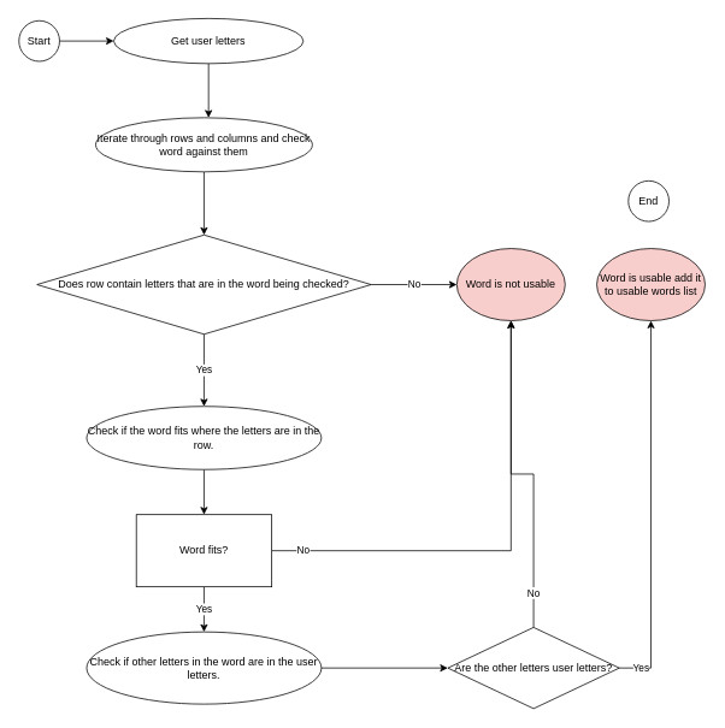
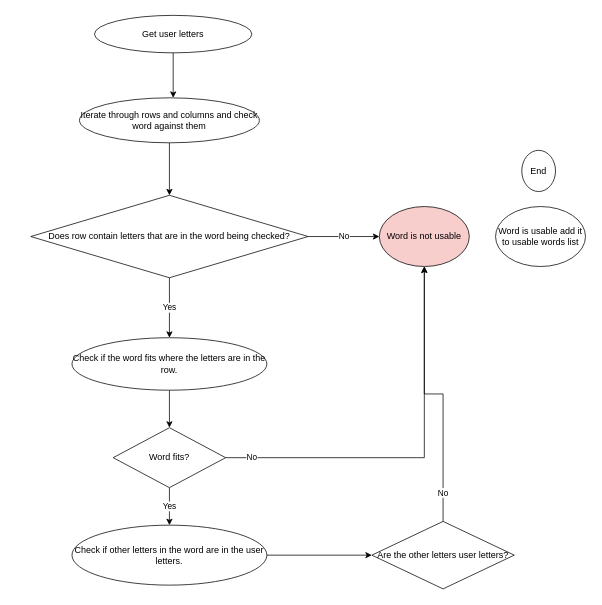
  <mxCell id="0" />
  <mxCell id="1" parent="0" />
  <mxCell id="2" value="Get user letters" style="ellipse;whiteSpace=wrap;html=1;" vertex="1" parent="1"><mxGeometry x="125" y="20" width="210" height="50" as="geometry" /></mxCell>
  <mxCell id="3" value="" style="endArrow=classic;html=1;rounded=0;exitX=0.5;exitY=1;exitDx=0;exitDy=0;" edge="1" parent="1" source="2"><mxGeometry width="50" height="50" relative="1" as="geometry"><mxPoint x="465" y="320" as="sourcePoint" /><mxPoint x="230" y="130" as="targetPoint" /></mxGeometry></mxCell>
  <mxCell id="4" style="edgeStyle=orthogonalEdgeStyle;rounded=0;orthogonalLoop=1;jettySize=auto;html=1;exitX=0.5;exitY=1;exitDx=0;exitDy=0;entryX=0.5;entryY=0;entryDx=0;entryDy=0;" edge="1" parent="1" source="5" target="6"><mxGeometry relative="1" as="geometry"><mxPoint x="230" y="230" as="targetPoint" /></mxGeometry></mxCell>
  <mxCell id="5" value="Iterate through rows and columns and check word against them" style="ellipse;whiteSpace=wrap;html=1;" vertex="1" parent="1"><mxGeometry x="105" y="130" width="240" height="60" as="geometry" /></mxCell>
  <mxCell id="6" value="Does row contain letters that are in the word being checked?&lt;br&gt;" style="rhombus;whiteSpace=wrap;html=1;" vertex="1" parent="1"><mxGeometry x="40" y="260" width="370" height="110" as="geometry" /></mxCell>
  <mxCell id="7" value="No" style="endArrow=classic;html=1;rounded=0;exitX=1;exitY=0.5;exitDx=0;exitDy=0;" edge="1" parent="1" source="6"><mxGeometry width="50" height="50" relative="1" as="geometry"><mxPoint x="465" y="320" as="sourcePoint" /><mxPoint x="505" y="315" as="targetPoint" /></mxGeometry></mxCell>
  <mxCell id="8" value="Word is not usable" style="ellipse;whiteSpace=wrap;html=1;fillColor=#f8cecc;" vertex="1" parent="1"><mxGeometry x="505" y="275" width="120" height="80" as="geometry" /></mxCell>
  <mxCell id="9" value="Yes&lt;br&gt;" style="endArrow=classic;html=1;rounded=0;exitX=0.5;exitY=1;exitDx=0;exitDy=0;" edge="1" parent="1" source="6"><mxGeometry width="50" height="50" relative="1" as="geometry"><mxPoint x="255" y="440" as="sourcePoint" /><mxPoint x="225" y="450" as="targetPoint" /></mxGeometry></mxCell>
  <mxCell id="10" style="edgeStyle=orthogonalEdgeStyle;rounded=0;orthogonalLoop=1;jettySize=auto;html=1;exitX=0.5;exitY=1;exitDx=0;exitDy=0;" edge="1" parent="1" source="11" target="14"><mxGeometry relative="1" as="geometry" /></mxCell>
  <mxCell id="11" value="Check if the word fits where the letters are in the row." style="ellipse;whiteSpace=wrap;html=1;" vertex="1" parent="1"><mxGeometry x="95" y="450" width="260" height="70" as="geometry" /></mxCell>
  <mxCell id="12" value="No" style="edgeStyle=orthogonalEdgeStyle;rounded=0;orthogonalLoop=1;jettySize=auto;html=1;exitX=1;exitY=0.5;exitDx=0;exitDy=0;entryX=0.5;entryY=1;entryDx=0;entryDy=0;" edge="1" parent="1" source="14" target="8"><mxGeometry x="-0.865" relative="1" as="geometry"><mxPoint as="offset" /></mxGeometry></mxCell>
  <mxCell id="13" value="Yes&lt;br&gt;" style="edgeStyle=orthogonalEdgeStyle;rounded=0;orthogonalLoop=1;jettySize=auto;html=1;exitX=0.5;exitY=1;exitDx=0;exitDy=0;entryX=0.5;entryY=0;entryDx=0;entryDy=0;" edge="1" parent="1" source="14" target="16"><mxGeometry relative="1" as="geometry" /></mxCell>
- <mxCell id="14" value="Word fits?" style="whiteSpace=wrap;html=1;rounded=0;" vertex="1" parent="1"><mxGeometry x="150" y="570" width="150" height="80" as="geometry" /></mxCell>
+ <mxCell id="14" value="Word fits?" style="rhombus;whiteSpace=wrap;html=1;" vertex="1" parent="1"><mxGeometry x="150" y="570" width="150" height="80" as="geometry" /></mxCell>
  <mxCell id="15" style="edgeStyle=orthogonalEdgeStyle;rounded=0;orthogonalLoop=1;jettySize=auto;html=1;exitX=1;exitY=0.5;exitDx=0;exitDy=0;entryX=0;entryY=0.5;entryDx=0;entryDy=0;" edge="1" parent="1" source="16" target="19"><mxGeometry relative="1" as="geometry" /></mxCell>
  <mxCell id="16" value="Check if other letters in the word are in the user letters." style="ellipse;whiteSpace=wrap;html=1;" vertex="1" parent="1"><mxGeometry x="95" y="700" width="260" height="80" as="geometry" /></mxCell>
  <mxCell id="17" value="No" style="edgeStyle=orthogonalEdgeStyle;rounded=0;orthogonalLoop=1;jettySize=auto;html=1;exitX=0.5;exitY=0;exitDx=0;exitDy=0;entryX=0.5;entryY=1;entryDx=0;entryDy=0;" edge="1" parent="1" source="19" target="8"><mxGeometry x="-0.794" relative="1" as="geometry"><mxPoint as="offset" /></mxGeometry></mxCell>
- <mxCell id="18" value="Yes&lt;br&gt;" style="edgeStyle=orthogonalEdgeStyle;rounded=0;orthogonalLoop=1;jettySize=auto;html=1;exitX=1;exitY=0.5;exitDx=0;exitDy=0;entryX=0.5;entryY=1;entryDx=0;entryDy=0;" edge="1" parent="1" source="19" target="20"><mxGeometry x="-0.888" relative="1" as="geometry"><mxPoint as="offset" /></mxGeometry></mxCell>
  <mxCell id="19" value="Are the other letters user letters?" style="rhombus;whiteSpace=wrap;html=1;" vertex="1" parent="1"><mxGeometry x="495" y="695" width="190" height="90" as="geometry" /></mxCell>
- <mxCell id="20" value="Word is usable add it to usable words list" style="ellipse;whiteSpace=wrap;html=1;fillColor=#f8cecc;" vertex="1" parent="1"><mxGeometry x="660" y="275" width="120" height="80" as="geometry" /></mxCell>
- <mxCell id="21" style="edgeStyle=orthogonalEdgeStyle;rounded=0;orthogonalLoop=1;jettySize=auto;html=1;exitX=1;exitY=0.5;exitDx=0;exitDy=0;entryX=0;entryY=0.5;entryDx=0;entryDy=0;" edge="1" parent="1" source="22" target="2"><mxGeometry relative="1" as="geometry" /></mxCell>
- <mxCell id="22" value="Start" style="ellipse;whiteSpace=wrap;html=1;aspect=fixed;" vertex="1" parent="1"><mxGeometry x="20" y="22.5" width="45" height="45" as="geometry" /></mxCell>
- <mxCell id="23" value="End" style="ellipse;whiteSpace=wrap;html=1;aspect=fixed;" vertex="1" parent="1"><mxGeometry x="695" y="200" width="45" height="45" as="geometry" /></mxCell>
+ <mxCell id="20" value="Word is usable add it to usable words list" style="ellipse;whiteSpace=wrap;html=1;" vertex="1" parent="1"><mxGeometry x="660" y="275" width="120" height="80" as="geometry" /></mxCell>
+ <mxCell id="23" value="End" style="ellipse;whiteSpace=wrap;html=1;aspect=fixed;" vertex="1" parent="1"><mxGeometry x="695" y="200" width="45" height="55" as="geometry" /></mxCell>
